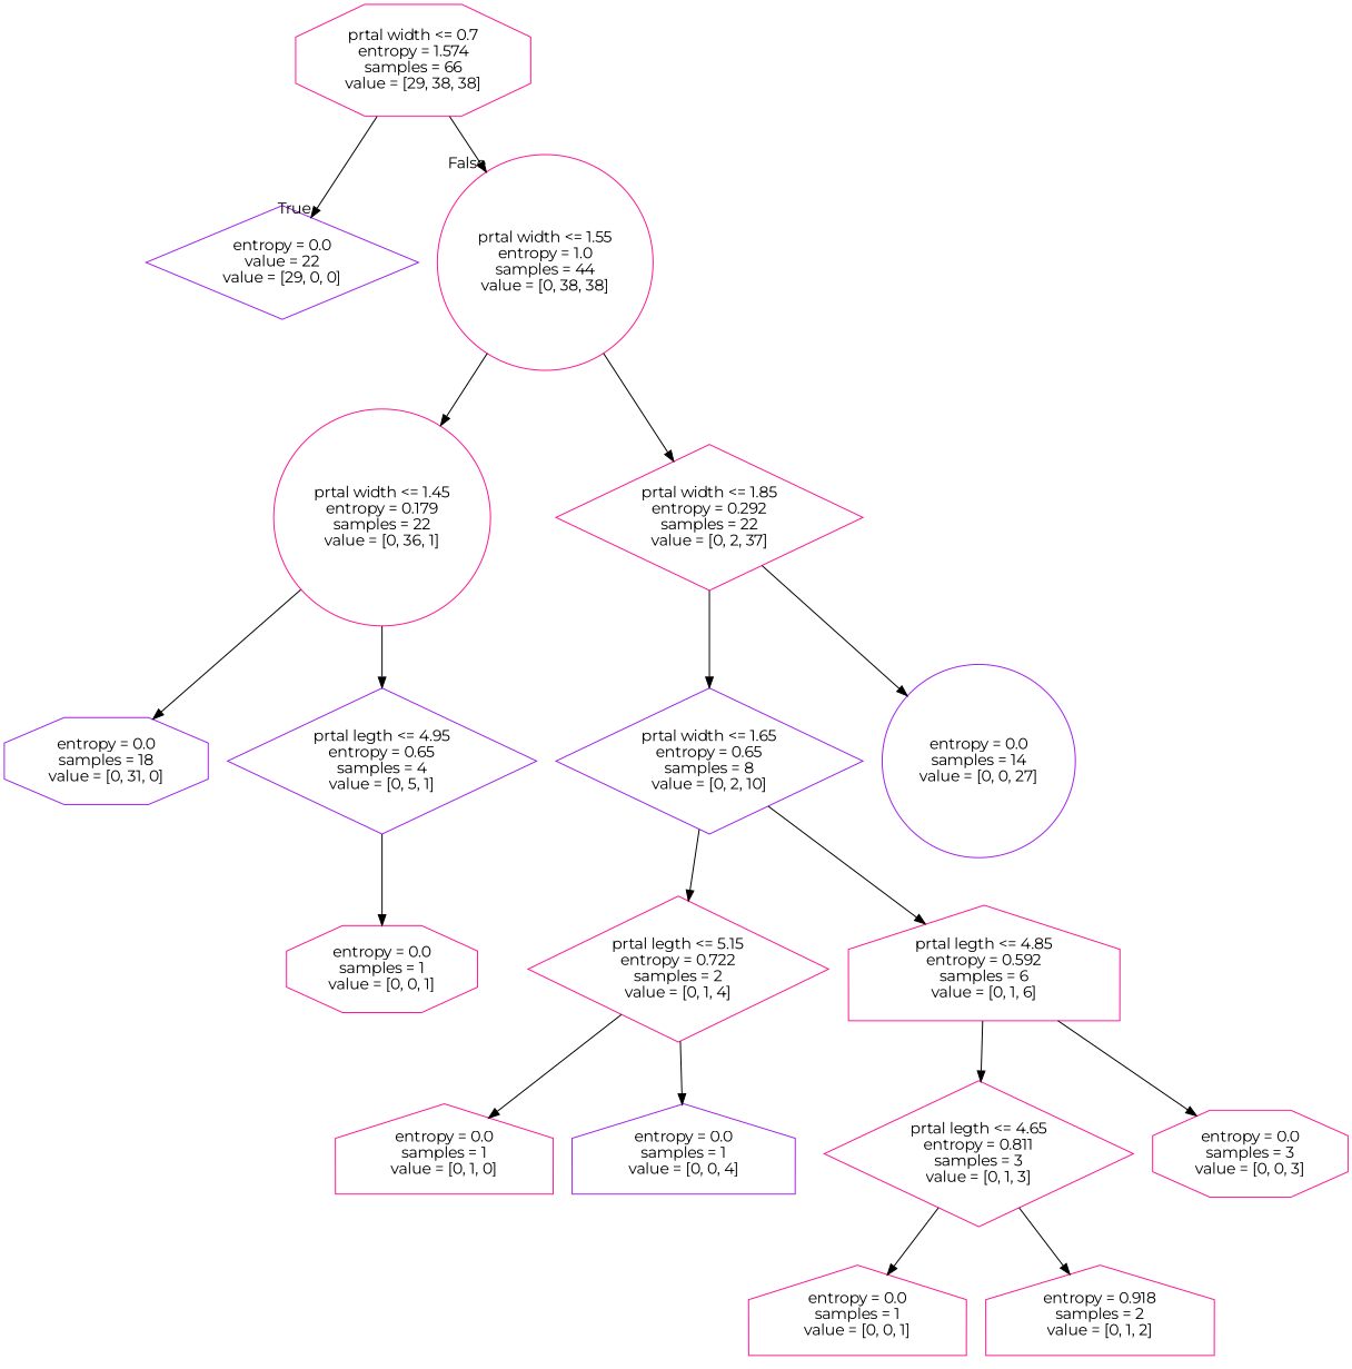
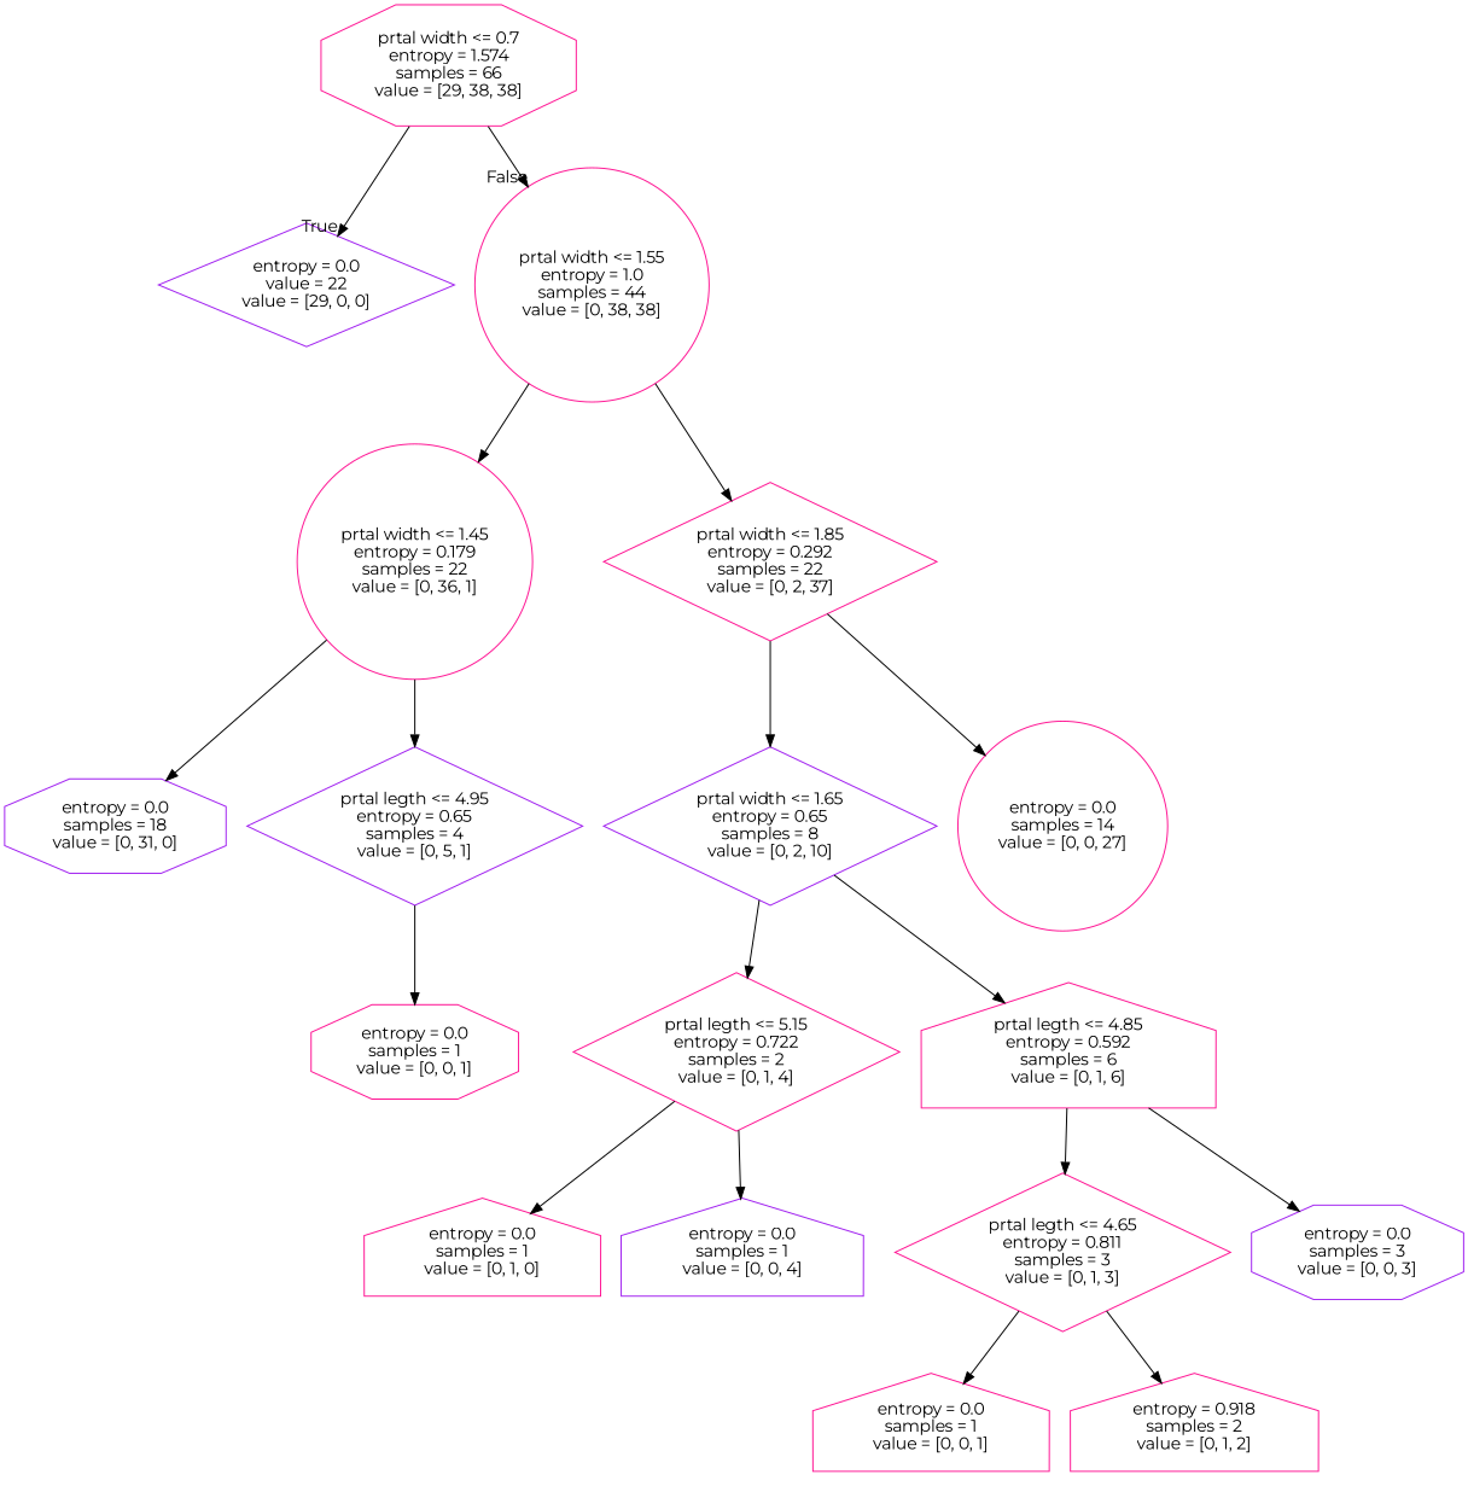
  digraph {
    fontname=Montserrat
    node [color=deeppink fontname=Montserrat shape=diamond]
    edge [fontname=Montserrat]
    n1 [label="prtal width <= 0.7\nentropy = 1.574\nsamples = 66\nvalue = [29, 38, 38]" shape=octagon]
    n2 [color=purple label="entropy = 0.0\nvalue = 22\nvalue = [29, 0, 0]"]
    n3 [label="prtal width <= 1.55\nentropy = 1.0\nsamples = 44\nvalue = [0, 38, 38]" shape=circle]
    n4 [label="prtal width <= 1.45\nentropy = 0.179\nsamples = 22\nvalue = [0, 36, 1]" shape=circle]
    n5 [label="prtal width <= 1.85\nentropy = 0.292\nsamples = 22\nvalue = [0, 2, 37]"]
    n6 [color=purple label="entropy = 0.0\nsamples = 18\nvalue = [0, 31, 0]" shape=octagon]
    n7 [color=purple label="prtal legth <= 4.95\nentropy = 0.65\nsamples = 4\nvalue = [0, 5, 1]"]
    n8 [color=purple label="prtal width <= 1.65\nentropy = 0.65\nsamples = 8\nvalue = [0, 2, 10]"]
-   n9 [color=purple label="entropy = 0.0\nsamples = 14\nvalue = [0, 0, 27]" shape=circle]
+   n9 [label="entropy = 0.0\nsamples = 14\nvalue = [0, 0, 27]" shape=circle]
    n10 [label="entropy = 0.0\nsamples = 1\nvalue = [0, 0, 1]" shape=octagon]
    n11 [label="prtal legth <= 5.15\nentropy = 0.722\nsamples = 2\nvalue = [0, 1, 4]"]
    n12 [label="prtal legth <= 4.85\nentropy = 0.592\nsamples = 6\nvalue = [0, 1, 6]" shape=house]
    n13 [label="entropy = 0.0\nsamples = 1\nvalue = [0, 1, 0]" shape=house]
    n14 [color=purple label="entropy = 0.0\nsamples = 1\nvalue = [0, 0, 4]" shape=house]
    n15 [label="prtal legth <= 4.65\nentropy = 0.811\nsamples = 3\nvalue = [0, 1, 3]"]
-   n16 [label="entropy = 0.0\nsamples = 3\nvalue = [0, 0, 3]" shape=octagon]
+   n16 [color=purple label="entropy = 0.0\nsamples = 3\nvalue = [0, 0, 3]" shape=octagon]
    n17 [label="entropy = 0.0\nsamples = 1\nvalue = [0, 0, 1]" shape=house]
    n18 [label="entropy = 0.918\nsamples = 2\nvalue = [0, 1, 2]" shape=house]
    n1 -> n2 [headlabel=True labelangle=45 labeldistance=2.5]
    n1 -> n3 [headlabel=False labelangle=-45 labeldistance=2.5]
    n3 -> n4
    n3 -> n5
    n4 -> n6
    n4 -> n7
    n5 -> n8
    n5 -> n9
    n7 -> n10
    n8 -> n11
    n8 -> n12
    n11 -> n13
    n11 -> n14
    n12 -> n15
    n12 -> n16
    n15 -> n17
    n15 -> n18
  }
